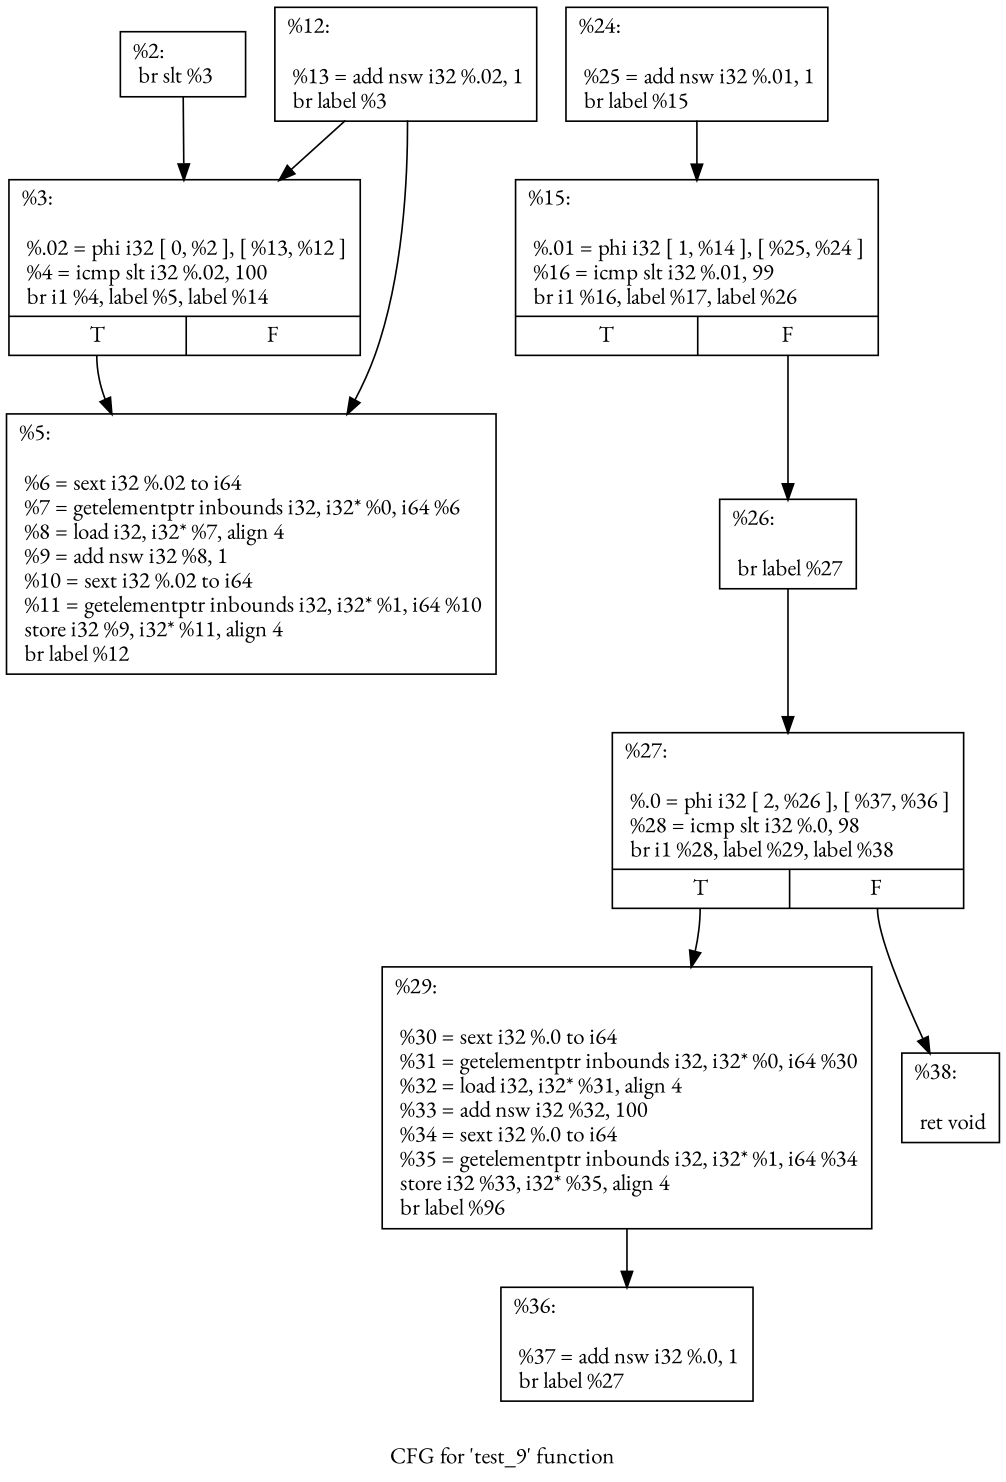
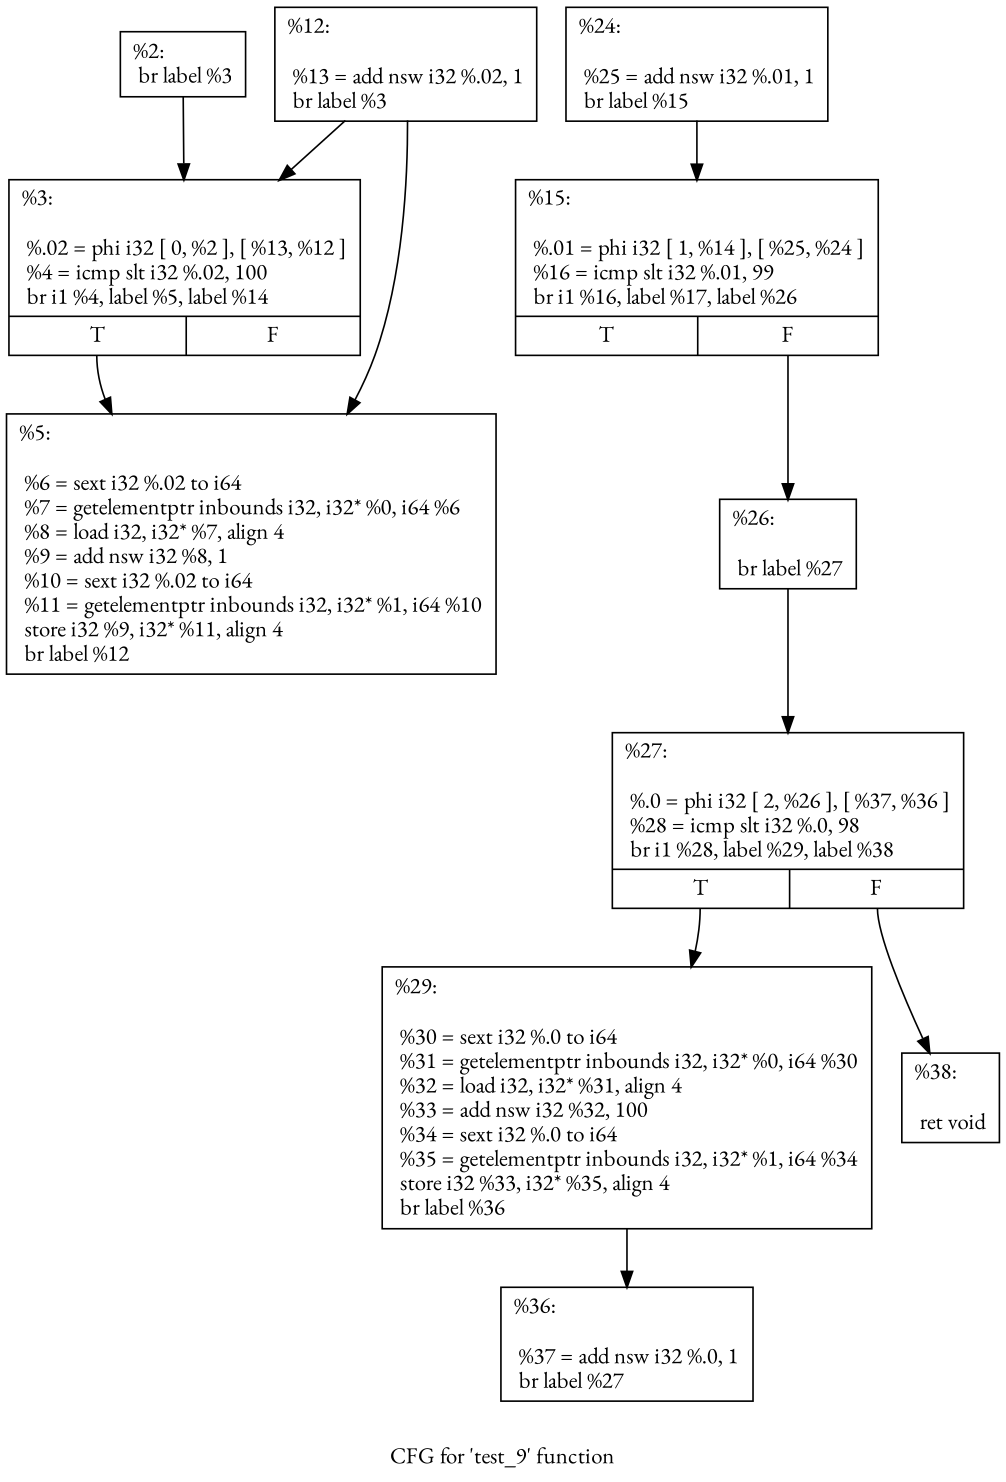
  digraph {
    fontname="EB Garamond"
    label="CFG for 'test_9' function"
    node [fontname="EB Garamond" shape=record]
    edge [fontname="EB Garamond"]
-   n1 [label="{%2:\l  br slt %3\l}"]
+   n1 [label="{%2:\l  br label %3\l}"]
    n2 [label="{%3:\l\l  %.02 = phi i32 [ 0, %2 ], [ %13, %12 ]\l  %4 = icmp slt i32 %.02, 100\l  br i1 %4, label %5, label %14\l|{<s0>T|<s1>F}}"]
    n3 [label="{%5:\l\l  %6 = sext i32 %.02 to i64\l  %7 = getelementptr inbounds i32, i32* %0, i64 %6\l  %8 = load i32, i32* %7, align 4\l  %9 = add nsw i32 %8, 1\l  %10 = sext i32 %.02 to i64\l  %11 = getelementptr inbounds i32, i32* %1, i64 %10\l  store i32 %9, i32* %11, align 4\l  br label %12\l}"]
    n4 [label="{%12:\l\l  %13 = add nsw i32 %.02, 1\l  br label %3\l}"]
    n5 [label="{%15:\l\l  %.01 = phi i32 [ 1, %14 ], [ %25, %24 ]\l  %16 = icmp slt i32 %.01, 99\l  br i1 %16, label %17, label %26\l|{<s0>T|<s1>F}}"]
    n6 [label="{%26:\l\l  br label %27\l}"]
    n7 [label="{%27:\l\l  %.0 = phi i32 [ 2, %26 ], [ %37, %36 ]\l  %28 = icmp slt i32 %.0, 98\l  br i1 %28, label %29, label %38\l|{<s0>T|<s1>F}}"]
    n8 [label="{%24:\l\l  %25 = add nsw i32 %.01, 1\l  br label %15\l}"]
-   n9 [label="{%29:\l\l  %30 = sext i32 %.0 to i64\l  %31 = getelementptr inbounds i32, i32* %0, i64 %30\l  %32 = load i32, i32* %31, align 4\l  %33 = add nsw i32 %32, 100\l  %34 = sext i32 %.0 to i64\l  %35 = getelementptr inbounds i32, i32* %1, i64 %34\l  store i32 %33, i32* %35, align 4\l  br label %96\l}"]
+   n9 [label="{%29:\l\l  %30 = sext i32 %.0 to i64\l  %31 = getelementptr inbounds i32, i32* %0, i64 %30\l  %32 = load i32, i32* %31, align 4\l  %33 = add nsw i32 %32, 100\l  %34 = sext i32 %.0 to i64\l  %35 = getelementptr inbounds i32, i32* %1, i64 %34\l  store i32 %33, i32* %35, align 4\l  br label %36\l}"]
    n10 [label="{%38:\l\l  ret void\l}"]
    n11 [label="{%36:\l\l  %37 = add nsw i32 %.0, 1\l  br label %27\l}"]
    n1 -> n2
    n2 -> n3 [tailport=s0]
    n4 -> n2
    n4 -> n3
    n5 -> n6 [tailport=s1]
    n6 -> n7
    n7 -> n9 [tailport=s0]
    n7 -> n10 [tailport=s1]
    n8 -> n5
    n9 -> n11
  }
